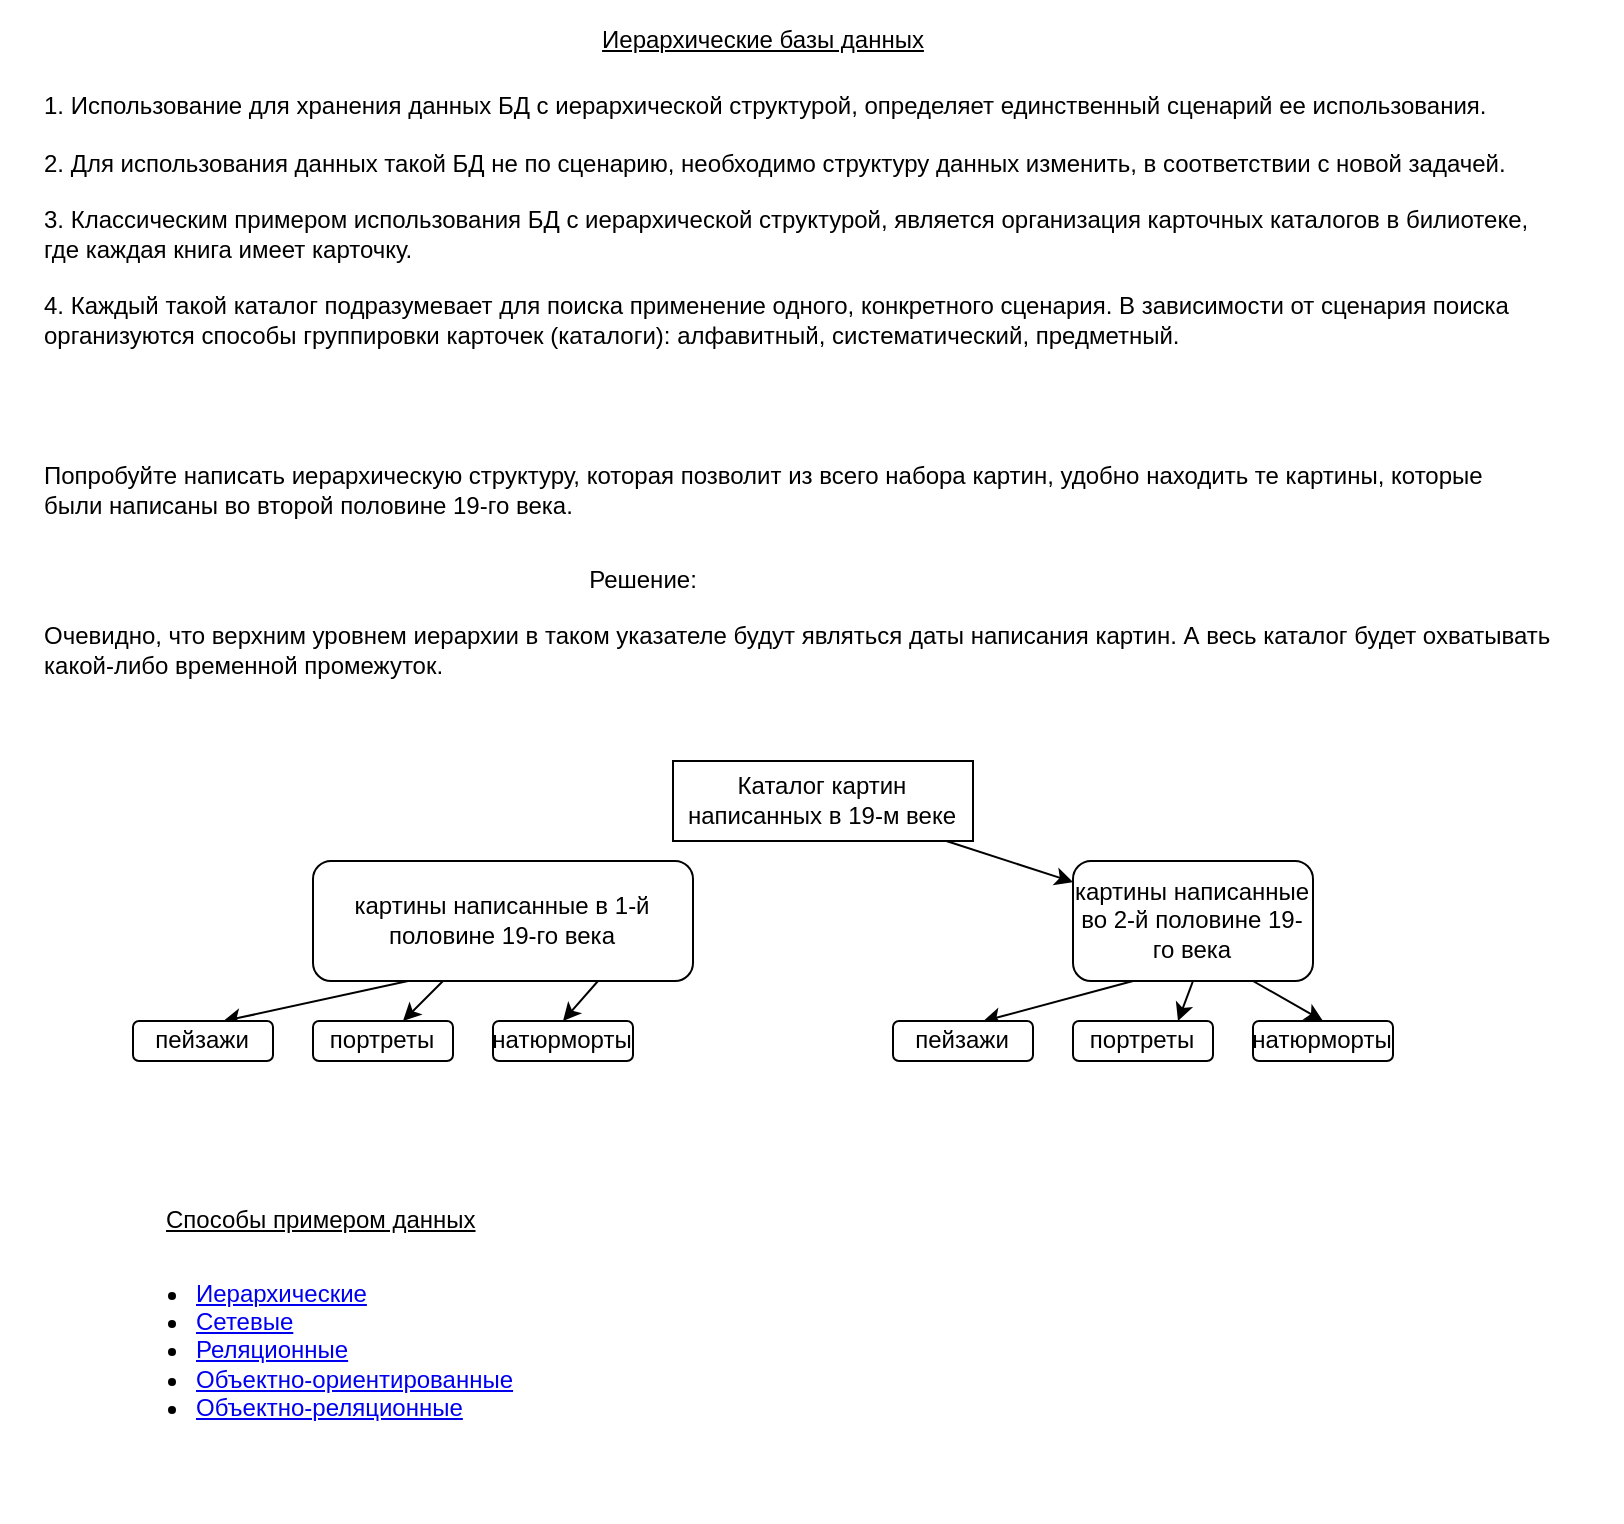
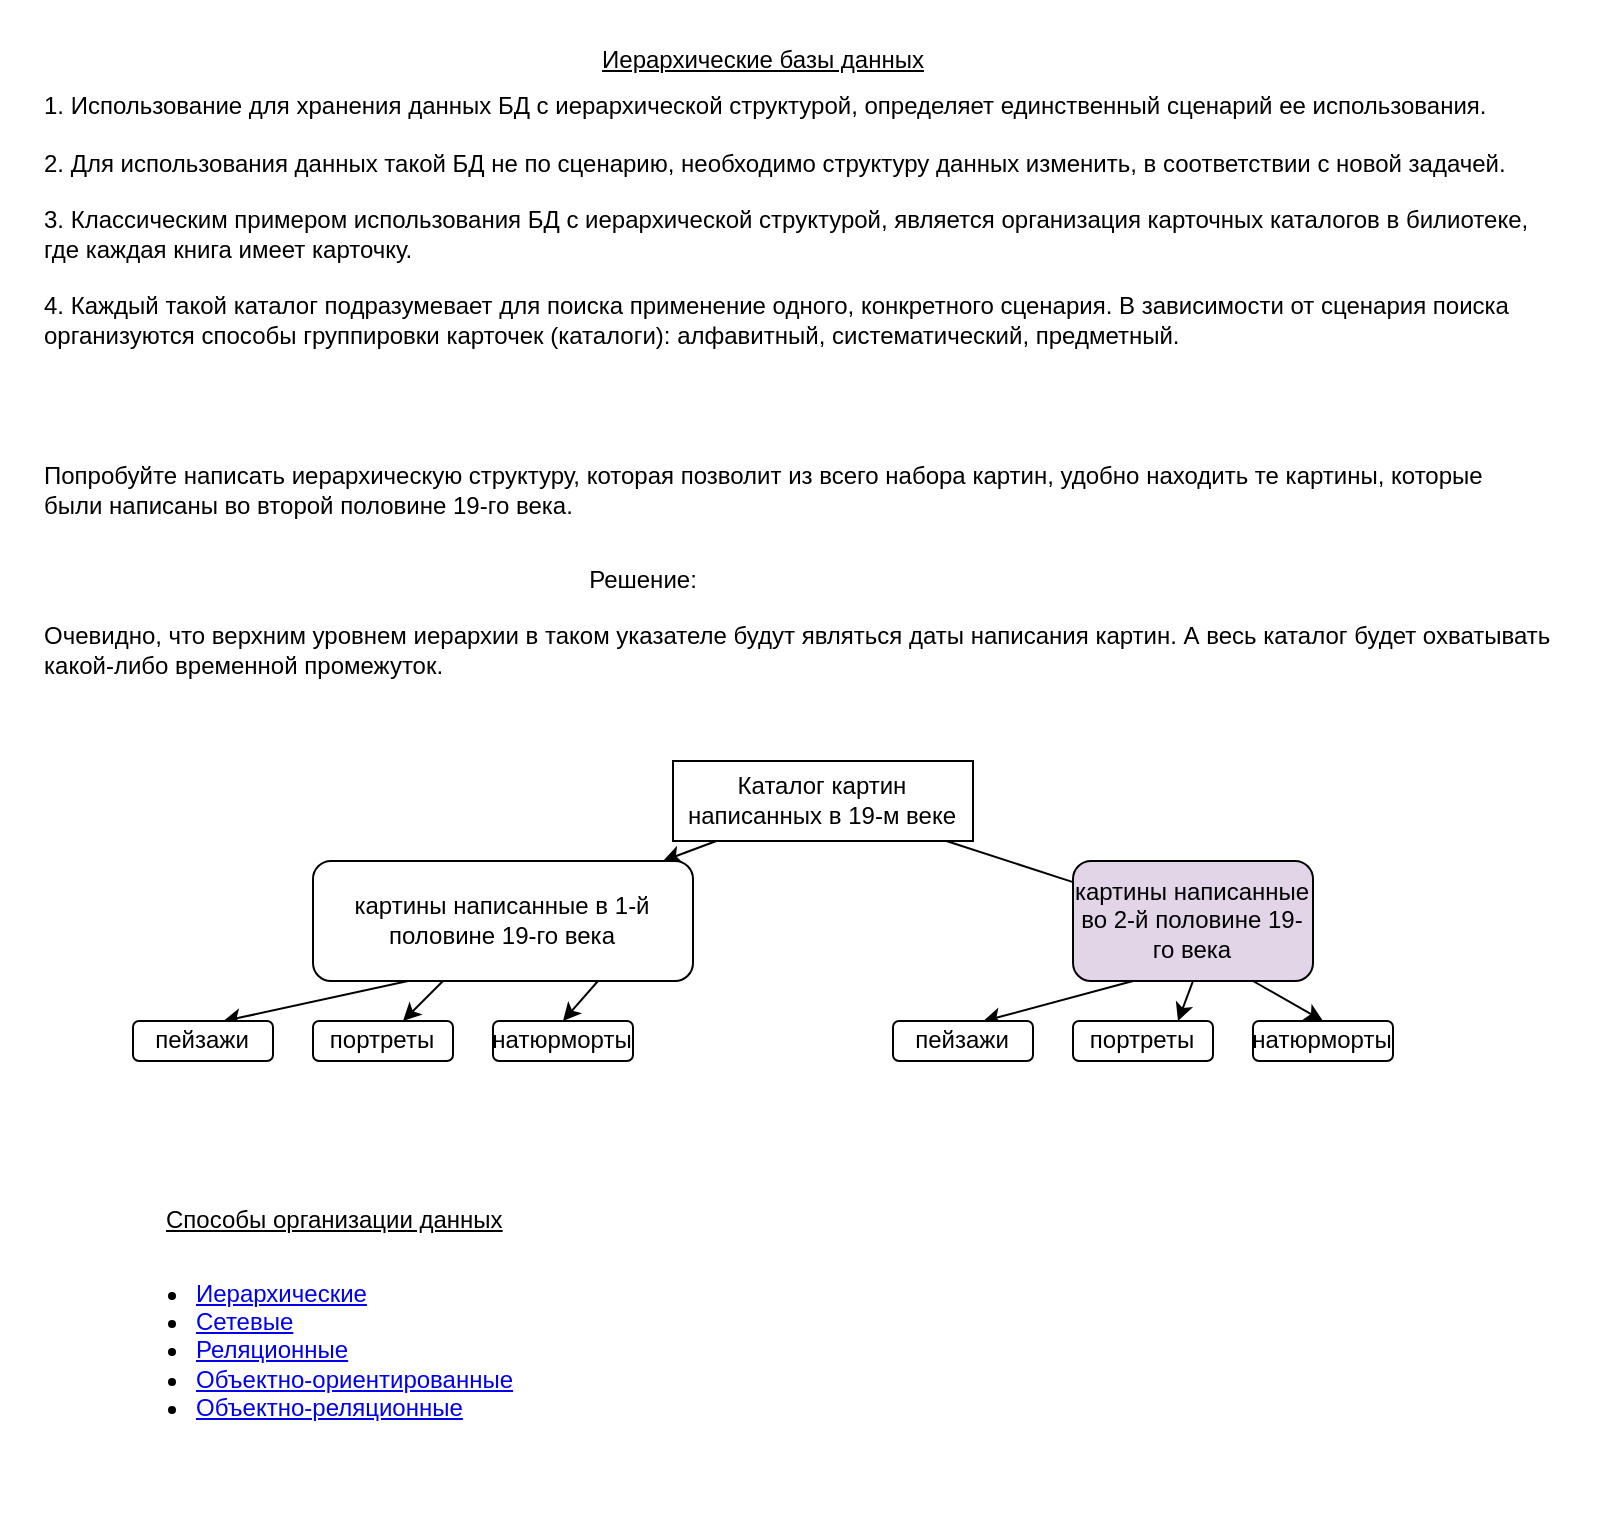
  <mxCell id="0" />
  <mxCell id="1" parent="0" />
- <mxCell id="2" value="&lt;u&gt;Иерархические базы данных&lt;/u&gt;" style="text;html=1;align=center;verticalAlign=middle;resizable=0;points=[];autosize=1;strokeColor=none;fillColor=none;" vertex="1" parent="1"><mxGeometry x="291" y="10" width="180" height="20" as="geometry" /></mxCell>
+ <mxCell id="2" value="&lt;u&gt;Иерархические базы данных&lt;/u&gt;" style="text;html=1;align=center;verticalAlign=middle;resizable=0;points=[];autosize=1;strokeColor=none;fillColor=none;" vertex="1" parent="1"><mxGeometry x="291" y="20" width="180" height="20" as="geometry" /></mxCell>
  <mxCell id="3" value="1. Использование для хранения данных БД с иерархической структурой, определяет единственный сценарий ее использования.&lt;br&gt;&lt;br&gt;2. Для использования данных такой БД не по сценарию, необходимо структуру данных изменить, в соответствии с новой задачей.&lt;br&gt;&lt;br&gt;3. Классическим примером использования БД с иерархической структурой, является организация карточных каталогов в билиотеке, &lt;br&gt;где каждая&amp;nbsp;книга имеет карточку.&lt;br&gt;&lt;br&gt;4. Каждый такой каталог подразумевает для поиска применение одного, конкретного сценария. В зависимости от сценария поиска&lt;br&gt;организуются способы группировки карточек (каталоги): алфавитный, систематический, предметный." style="text;html=1;align=left;verticalAlign=middle;resizable=0;points=[];autosize=1;strokeColor=none;fillColor=none;" vertex="1" parent="1"><mxGeometry x="20" y="45" width="760" height="130" as="geometry" /></mxCell>
  <mxCell id="4" value="Попробуйте написать иерархическую структуру, которая позволит из всего набора картин, удобно находить те картины, которые&lt;br&gt;были написаны во второй половине 19-го века.&amp;nbsp;" style="text;html=1;align=left;verticalAlign=middle;resizable=0;points=[];autosize=1;strokeColor=none;fillColor=none;" vertex="1" parent="1"><mxGeometry x="20" y="230" width="730" height="30" as="geometry" /></mxCell>
  <mxCell id="5" value="Решение:" style="text;html=1;align=center;verticalAlign=middle;resizable=0;points=[];autosize=1;strokeColor=none;fillColor=none;" vertex="1" parent="1"><mxGeometry x="286" y="280" width="70" height="20" as="geometry" /></mxCell>
  <mxCell id="6" value="Очевидно, что верхним уровнем иерархии в таком указателе будут являться даты написания картин. А весь каталог будет охватывать&lt;br&gt;какой-либо временной промежуток.&amp;nbsp;" style="text;html=1;align=left;verticalAlign=middle;resizable=0;points=[];autosize=1;strokeColor=none;fillColor=none;" vertex="1" parent="1"><mxGeometry x="20" y="310" width="770" height="30" as="geometry" /></mxCell>
- <mxCell id="8" value="" style="edgeStyle=none;html=1;" edge="1" parent="1" source="9" target="15"><mxGeometry relative="1" as="geometry" /></mxCell>
+ <mxCell id="7" value="" style="edgeStyle=none;html=1;" edge="1" parent="1" source="9" target="13"><mxGeometry relative="1" as="geometry" /></mxCell>
+ <mxCell id="8" value="" style="edgeStyle=none;html=1;endArrow=none;" edge="1" parent="1" source="9" target="15"><mxGeometry relative="1" as="geometry" /></mxCell>
  <mxCell id="9" value="Каталог картин написанных в 19-м веке" style="whiteSpace=wrap;html=1;rounded=0;" vertex="1" parent="1"><mxGeometry x="336" y="380" width="150" height="40" as="geometry" /></mxCell>
  <mxCell id="10" value="" style="edgeStyle=none;html=1;" edge="1" parent="1" source="13" target="16"><mxGeometry relative="1" as="geometry" /></mxCell>
  <mxCell id="11" style="edgeStyle=none;html=1;exitX=0.25;exitY=1;exitDx=0;exitDy=0;entryX=0.643;entryY=0.008;entryDx=0;entryDy=0;entryPerimeter=0;" edge="1" parent="1" source="13" target="17"><mxGeometry relative="1" as="geometry" /></mxCell>
  <mxCell id="12" style="edgeStyle=none;html=1;exitX=0.75;exitY=1;exitDx=0;exitDy=0;entryX=0.5;entryY=0;entryDx=0;entryDy=0;" edge="1" parent="1" source="13" target="18"><mxGeometry relative="1" as="geometry" /></mxCell>
  <mxCell id="13" value="картины написанные в 1-й половине 19-го века" style="whiteSpace=wrap;html=1;rounded=1;" vertex="1" parent="1"><mxGeometry x="156" y="430" width="190" height="60" as="geometry" /></mxCell>
  <mxCell id="14" style="edgeStyle=none;html=1;exitX=0.5;exitY=1;exitDx=0;exitDy=0;entryX=0.75;entryY=0;entryDx=0;entryDy=0;" edge="1" parent="1" source="15" target="21"><mxGeometry relative="1" as="geometry" /></mxCell>
- <mxCell id="15" value="&lt;span&gt;картины написанные во 2-й половине 19-го века&lt;/span&gt;" style="whiteSpace=wrap;html=1;rounded=1;" vertex="1" parent="1"><mxGeometry x="536" y="430" width="120" height="60" as="geometry" /></mxCell>
+ <mxCell id="15" value="&lt;span&gt;картины написанные во 2-й половине 19-го века&lt;/span&gt;" style="whiteSpace=wrap;html=1;rounded=1;fillColor=#e1d5e7;" vertex="1" parent="1"><mxGeometry x="536" y="430" width="120" height="60" as="geometry" /></mxCell>
  <mxCell id="16" value="портреты" style="whiteSpace=wrap;html=1;rounded=1;" vertex="1" parent="1"><mxGeometry x="156" y="510" width="70" height="20" as="geometry" /></mxCell>
  <mxCell id="17" value="пейзажи" style="whiteSpace=wrap;html=1;rounded=1;" vertex="1" parent="1"><mxGeometry x="66" y="510" width="70" height="20" as="geometry" /></mxCell>
  <mxCell id="18" value="натюрморты" style="whiteSpace=wrap;html=1;rounded=1;" vertex="1" parent="1"><mxGeometry x="246" y="510" width="70" height="20" as="geometry" /></mxCell>
  <mxCell id="19" style="edgeStyle=none;html=1;exitX=0.25;exitY=1;exitDx=0;exitDy=0;entryX=0.643;entryY=0.008;entryDx=0;entryDy=0;entryPerimeter=0;" edge="1" target="22" parent="1"><mxGeometry relative="1" as="geometry"><mxPoint x="566" y="490" as="sourcePoint" /></mxGeometry></mxCell>
  <mxCell id="20" style="edgeStyle=none;html=1;exitX=0.75;exitY=1;exitDx=0;exitDy=0;entryX=0.5;entryY=0;entryDx=0;entryDy=0;" edge="1" target="23" parent="1"><mxGeometry relative="1" as="geometry"><mxPoint x="626" y="490" as="sourcePoint" /></mxGeometry></mxCell>
  <mxCell id="21" value="портреты" style="whiteSpace=wrap;html=1;rounded=1;" vertex="1" parent="1"><mxGeometry x="536" y="510" width="70" height="20" as="geometry" /></mxCell>
  <mxCell id="22" value="пейзажи" style="whiteSpace=wrap;html=1;rounded=1;" vertex="1" parent="1"><mxGeometry x="446" y="510" width="70" height="20" as="geometry" /></mxCell>
  <mxCell id="23" value="натюрморты" style="whiteSpace=wrap;html=1;rounded=1;" vertex="1" parent="1"><mxGeometry x="626" y="510" width="70" height="20" as="geometry" /></mxCell>
  <mxCell id="24" value="&lt;ul&gt;&lt;li&gt;&lt;a href=&quot;https://ru.wikipedia.org/wiki/%D0%98%D0%B5%D1%80%D0%B0%D1%80%D1%85%D0%B8%D1%87%D0%B5%D1%81%D0%BA%D0%B0%D1%8F_%D0%A1%D0%A3%D0%91%D0%94&quot; class=&quot;mw-redirect&quot; title=&quot;Иерархическая СУБД&quot;&gt;Иерархические&lt;/a&gt;&lt;/li&gt;&lt;li&gt;&lt;a href=&quot;https://ru.wikipedia.org/wiki/%D0%A1%D0%B5%D1%82%D0%B5%D0%B2%D0%B0%D1%8F_%D0%A1%D0%A3%D0%91%D0%94&quot; class=&quot;mw-redirect&quot; title=&quot;Сетевая СУБД&quot;&gt;Сетевые&lt;/a&gt;&lt;/li&gt;&lt;li&gt;&lt;a href=&quot;https://ru.wikipedia.org/wiki/%D0%A0%D0%B5%D0%BB%D1%8F%D1%86%D0%B8%D0%BE%D0%BD%D0%BD%D0%B0%D1%8F_%D0%A1%D0%A3%D0%91%D0%94&quot; title=&quot;Реляционная СУБД&quot;&gt;Реляционные&lt;/a&gt;&lt;/li&gt;&lt;li&gt;&lt;a href=&quot;https://ru.wikipedia.org/wiki/%D0%9E%D0%B1%D1%8A%D0%B5%D0%BA%D1%82%D0%BD%D0%BE-%D0%BE%D1%80%D0%B8%D0%B5%D0%BD%D1%82%D0%B8%D1%80%D0%BE%D0%B2%D0%B0%D0%BD%D0%BD%D0%B0%D1%8F_%D0%A1%D0%A3%D0%91%D0%94&quot; title=&quot;Объектно-ориентированная СУБД&quot;&gt;Объектно-ориентированные&lt;/a&gt;&lt;/li&gt;&lt;li&gt;&lt;a href=&quot;https://ru.wikipedia.org/wiki/%D0%9E%D0%B1%D1%8A%D0%B5%D0%BA%D1%82%D0%BD%D0%BE-%D1%80%D0%B5%D0%BB%D1%8F%D1%86%D0%B8%D0%BE%D0%BD%D0%BD%D0%B0%D1%8F_%D0%A1%D0%A3%D0%91%D0%94&quot; title=&quot;Объектно-реляционная СУБД&quot;&gt;Объектно-реляционные&lt;/a&gt;&lt;/li&gt;&lt;/ul&gt;" style="text;html=1;align=left;verticalAlign=middle;resizable=0;points=[];autosize=1;strokeColor=none;fillColor=none;" vertex="1" parent="1"><mxGeometry x="56" y="610" width="210" height="130" as="geometry" /></mxCell>
- <mxCell id="25" value="&lt;u&gt;Способы примером данных&lt;/u&gt;" style="text;html=1;align=left;verticalAlign=middle;resizable=0;points=[];autosize=1;strokeColor=none;fillColor=none;" vertex="1" parent="1"><mxGeometry x="81" y="600" width="180" height="20" as="geometry" /></mxCell>
+ <mxCell id="25" value="&lt;u&gt;Способы организации данных&lt;/u&gt;" style="text;html=1;align=left;verticalAlign=middle;resizable=0;points=[];autosize=1;strokeColor=none;fillColor=none;" vertex="1" parent="1"><mxGeometry x="81" y="600" width="180" height="20" as="geometry" /></mxCell>
